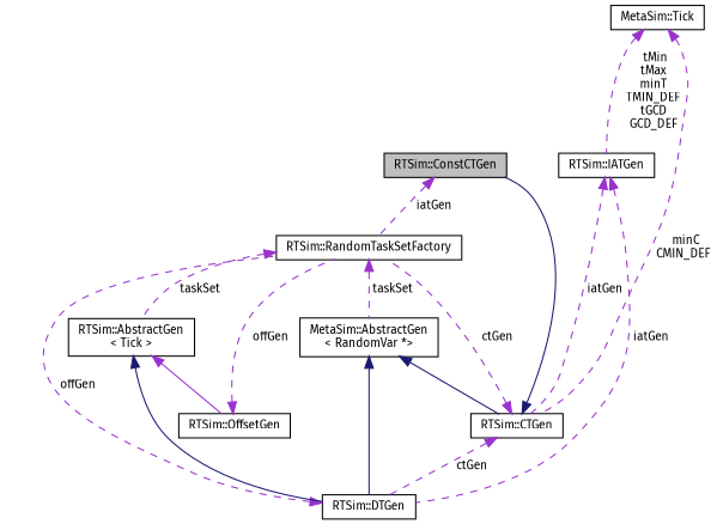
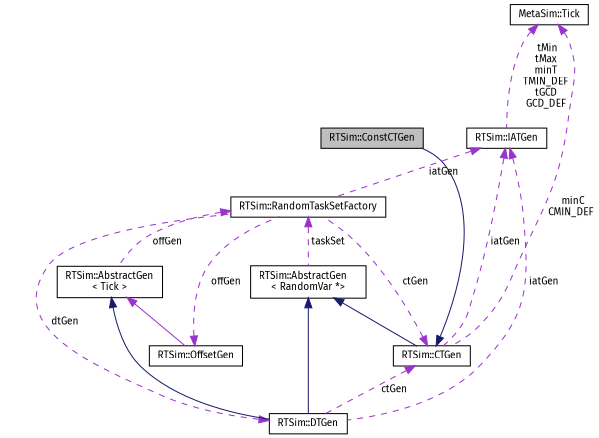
  digraph {
    fontname="Fira Sans"
    node [color=black fillcolor=white fontname="Fira Sans" fontsize=10 shape=record style=filled]
    edge [color=darkorchid3 dir=back fontname="Fira Sans" fontsize=10 labelfontname=Helvetica labelfontsize=10 style=dashed]
    n1 [fillcolor=grey75 fontcolor=black height=0.2 label="RTSim::ConstCTGen" width=0.4]
    n2 [height=0.2 label="RTSim::CTGen" width=0.4]
    n3 [height=0.2 label="RTSim::RandomTaskSetFactory" width=0.4]
    n4 [height=0.2 label="RTSim::DTGen" width=0.4]
-   n5 [height=0.2 label="MetaSim::AbstractGen\l\< RandomVar *\>" width=0.4]
+   n5 [height=0.2 label="RTSim::AbstractGen\l\< RandomVar *\>" width=0.4]
    n6 [height=0.2 label="RTSim::AbstractGen\l\< Tick \>" width=0.4]
    n7 [height=0.2 label="RTSim::IATGen" width=0.4]
    n8 [height=0.2 label="RTSim::OffsetGen" width=0.4]
    n9 [height=0.2 label="MetaSim::Tick" width=0.4]
    n2 -> n1 [color=midnightblue style=solid]
    n2 -> n3 [label=" ctGen"]
    n2 -> n4 [label=" ctGen"]
    n3 -> n5 [label=" taskSet"]
-   n3 -> n6 [label=" taskSet"]
-   n4 -> n3 [label=" offGen"]
+   n3 -> n6 [label=" offGen"]
+   n4 -> n3 [label=" dtGen"]
    n5 -> n2 [color=midnightblue style=solid]
    n5 -> n4 [color=midnightblue style=solid]
    n6 -> n4 [color=midnightblue style=solid]
    n6 -> n8 [style=solid]
    n7 -> n2 [label=" iatGen"]
-   n1 -> n3 [label=" iatGen"]
+   n7 -> n3 [label=" iatGen"]
    n7 -> n4 [label=" iatGen"]
    n8 -> n3 [label=" offGen"]
    n9 -> n2 [label=" minC\nCMIN_DEF"]
    n9 -> n7 [label=" tMin\ntMax\nminT\nTMIN_DEF\ntGCD\nGCD_DEF"]
  }
